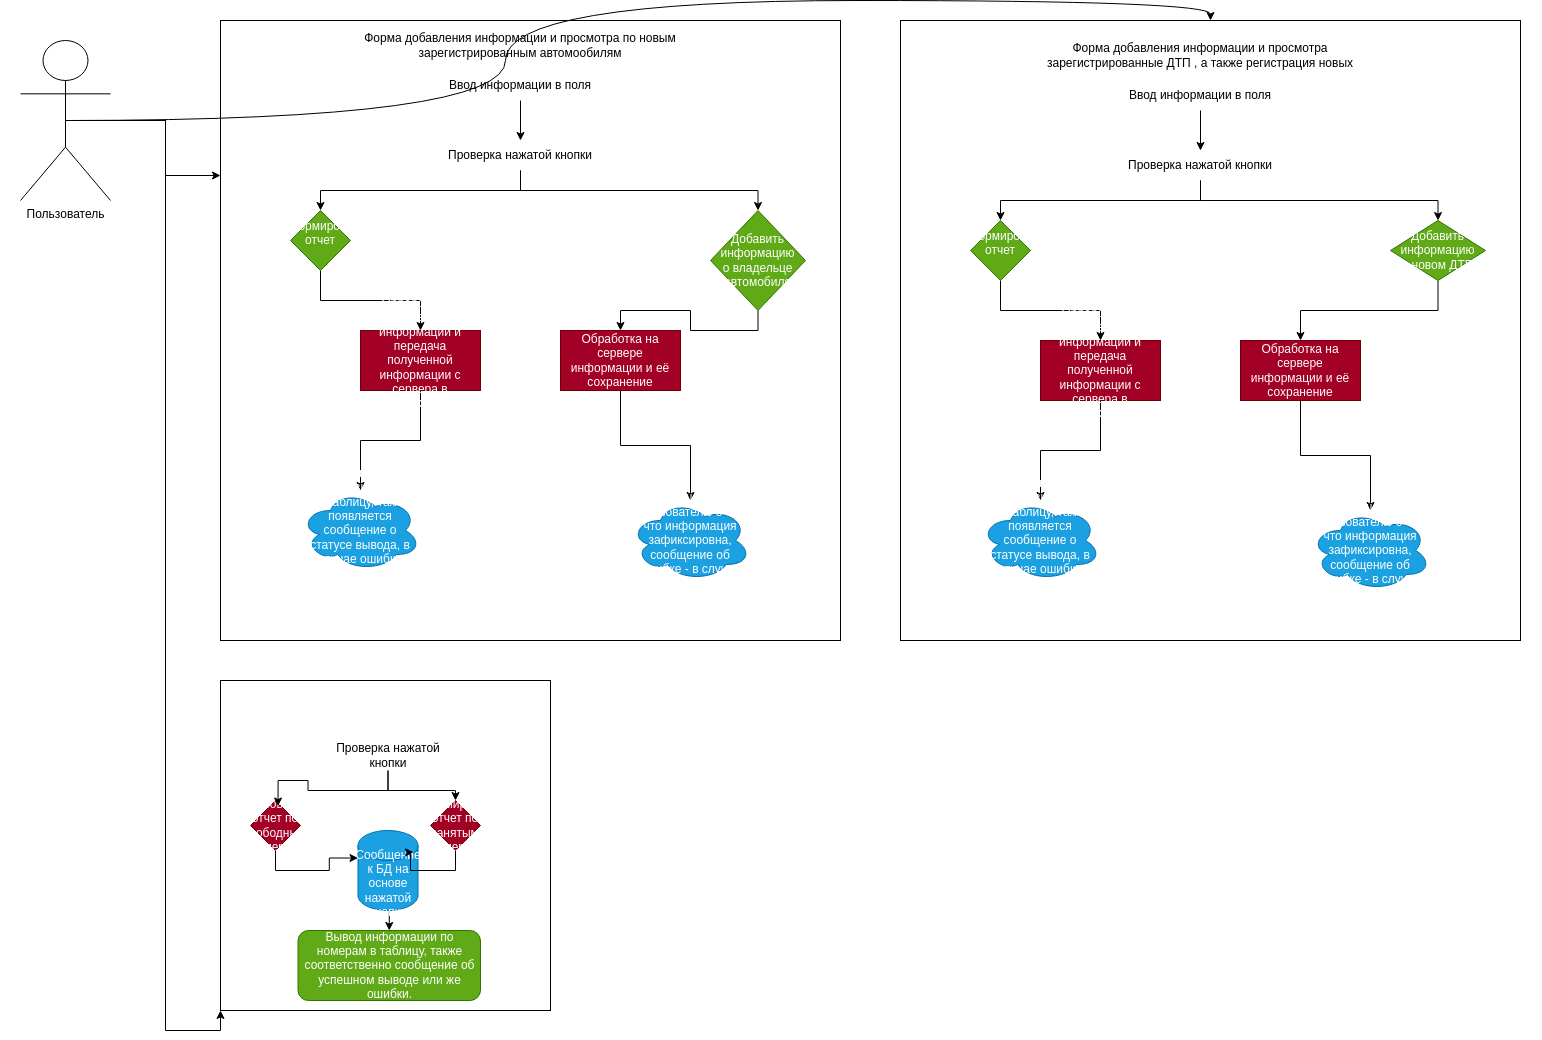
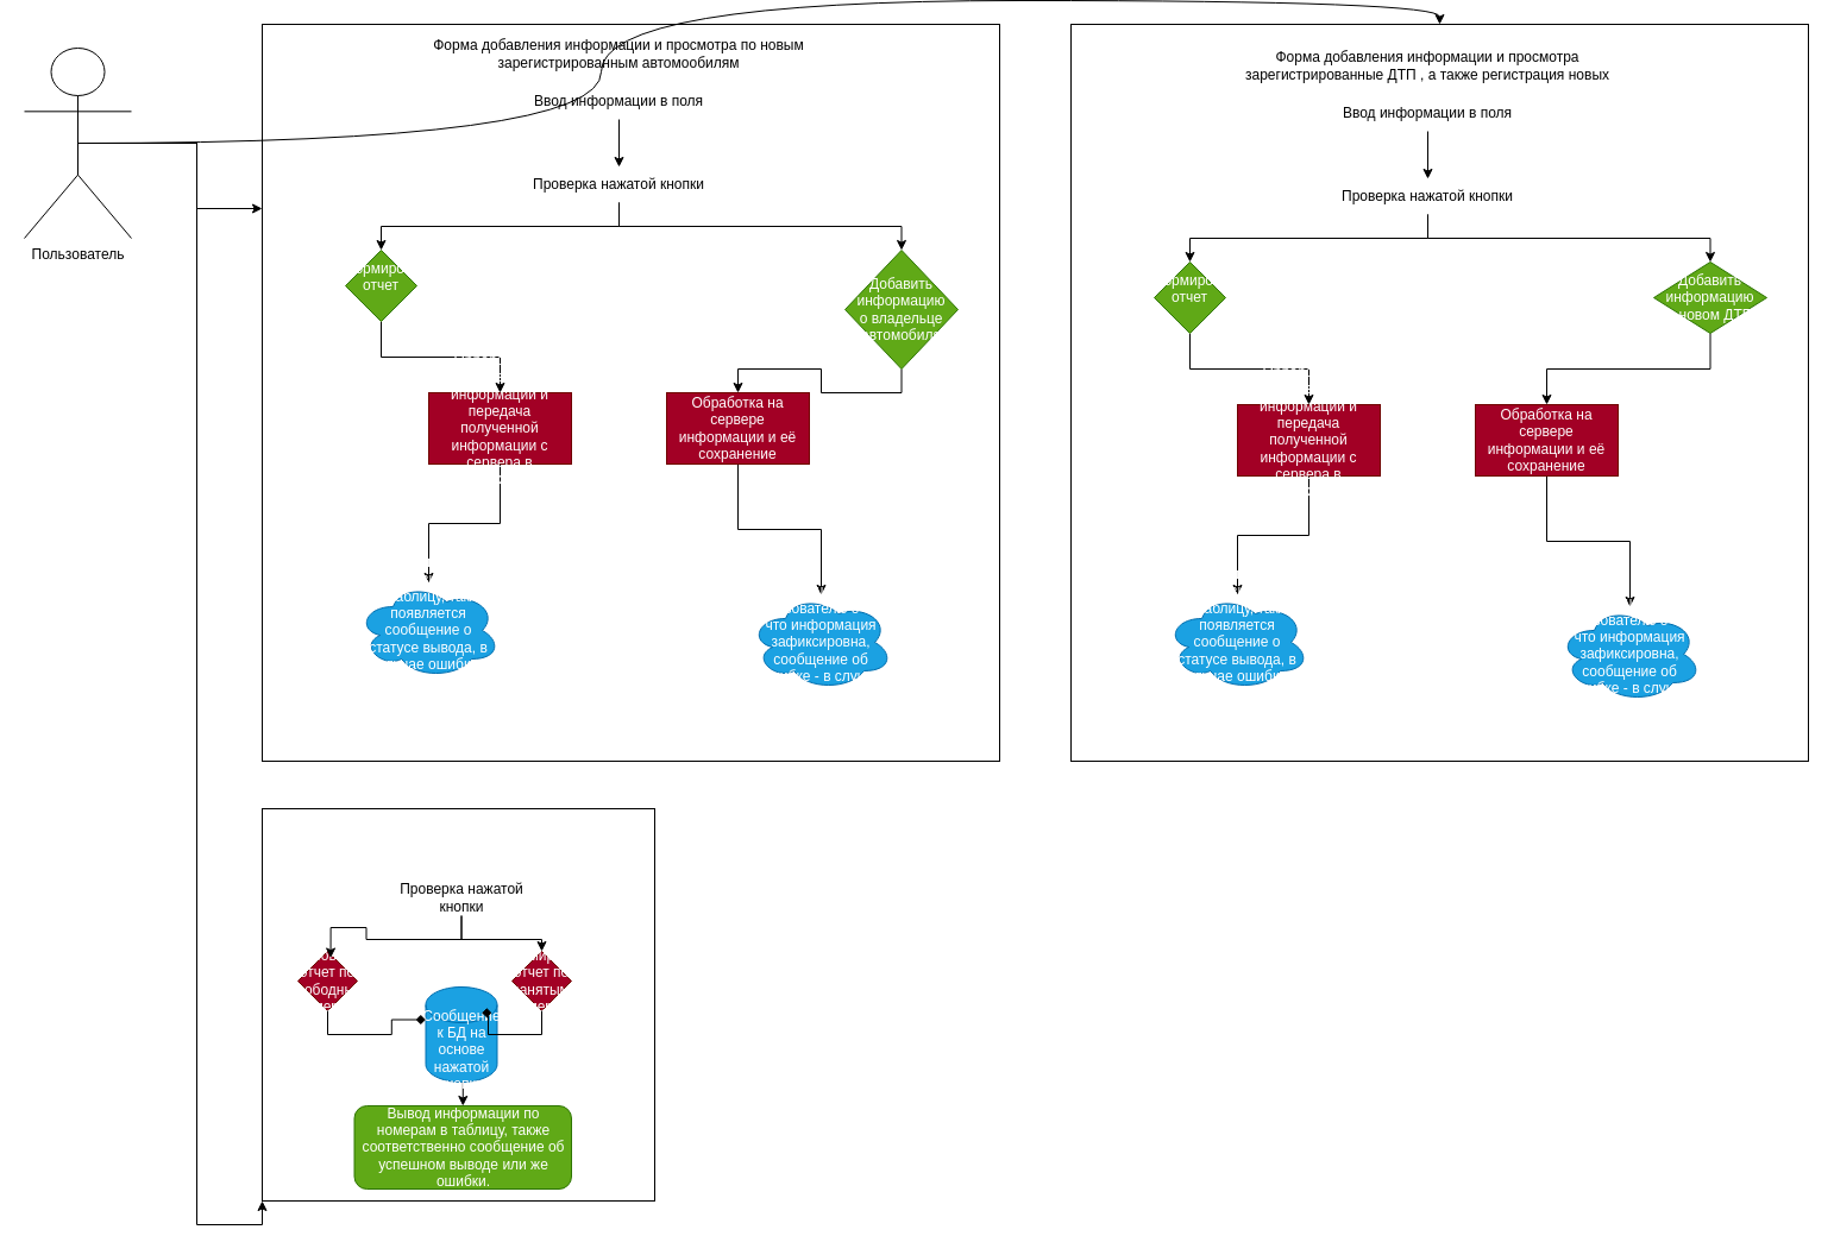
  <mxCell id="0" />
  <mxCell id="1" parent="0" />
  <mxCell id="2" style="edgeStyle=orthogonalEdgeStyle;rounded=0;orthogonalLoop=1;jettySize=auto;html=1;exitX=0.5;exitY=0.5;exitDx=0;exitDy=0;exitPerimeter=0;entryX=0;entryY=0.25;entryDx=0;entryDy=0;" edge="1" parent="1" source="4" target="5"><mxGeometry relative="1" as="geometry" /></mxCell>
  <mxCell id="3" style="edgeStyle=orthogonalEdgeStyle;rounded=0;orthogonalLoop=1;jettySize=auto;html=1;exitX=0.5;exitY=0.5;exitDx=0;exitDy=0;exitPerimeter=0;entryX=0;entryY=1;entryDx=0;entryDy=0;" edge="1" parent="1" source="4" target="40"><mxGeometry relative="1" as="geometry" /></mxCell>
  <mxCell id="4" value="Пользователь&lt;div&gt;&lt;br&gt;&lt;/div&gt;" style="shape=umlActor;verticalLabelPosition=bottom;verticalAlign=top;html=1;outlineConnect=0;" vertex="1" parent="1"><mxGeometry x="20" y="40" width="90" height="160" as="geometry" /></mxCell>
  <mxCell id="5" value="" style="whiteSpace=wrap;html=1;aspect=fixed;" vertex="1" parent="1"><mxGeometry x="220" y="20" width="620" height="620" as="geometry" /></mxCell>
  <mxCell id="6" value="Форма добавления информации и просмотра по новым зарегистрированным автомообилям" style="text;html=1;align=center;verticalAlign=middle;whiteSpace=wrap;rounded=0;" vertex="1" parent="1"><mxGeometry x="360" y="30" width="320" height="30" as="geometry" /></mxCell>
  <mxCell id="7" style="edgeStyle=orthogonalEdgeStyle;rounded=0;orthogonalLoop=1;jettySize=auto;html=1;exitX=0.5;exitY=1;exitDx=0;exitDy=0;entryX=0.5;entryY=0;entryDx=0;entryDy=0;" edge="1" parent="1" source="8" target="11"><mxGeometry relative="1" as="geometry" /></mxCell>
  <mxCell id="8" value="Ввод информации в поля" style="text;html=1;align=center;verticalAlign=middle;whiteSpace=wrap;rounded=0;" vertex="1" parent="1"><mxGeometry x="390" y="70" width="260" height="30" as="geometry" /></mxCell>
  <mxCell id="9" style="edgeStyle=orthogonalEdgeStyle;rounded=0;orthogonalLoop=1;jettySize=auto;html=1;exitX=0.5;exitY=1;exitDx=0;exitDy=0;entryX=0.5;entryY=0;entryDx=0;entryDy=0;" edge="1" parent="1" source="11" target="15"><mxGeometry relative="1" as="geometry" /></mxCell>
  <mxCell id="10" style="edgeStyle=orthogonalEdgeStyle;rounded=0;orthogonalLoop=1;jettySize=auto;html=1;exitX=0.5;exitY=1;exitDx=0;exitDy=0;entryX=0.5;entryY=0;entryDx=0;entryDy=0;" edge="1" parent="1" source="11" target="13"><mxGeometry relative="1" as="geometry" /></mxCell>
  <mxCell id="11" value="Проверка нажатой кнопки" style="text;html=1;align=center;verticalAlign=middle;whiteSpace=wrap;rounded=0;" vertex="1" parent="1"><mxGeometry x="390" y="140" width="260" height="30" as="geometry" /></mxCell>
  <mxCell id="12" style="edgeStyle=orthogonalEdgeStyle;rounded=0;orthogonalLoop=1;jettySize=auto;html=1;exitX=0.5;exitY=1;exitDx=0;exitDy=0;entryX=0.5;entryY=0;entryDx=0;entryDy=0;" edge="1" parent="1" source="13" target="20"><mxGeometry relative="1" as="geometry" /></mxCell>
  <mxCell id="13" value="&quot;Сформировать отчет&lt;div&gt;&lt;br&gt;&lt;/div&gt;" style="rhombus;whiteSpace=wrap;html=1;fillColor=#60a917;fontColor=#ffffff;strokeColor=#2D7600;" vertex="1" parent="1"><mxGeometry x="290" y="210" width="60" height="60" as="geometry" /></mxCell>
  <mxCell id="14" style="edgeStyle=orthogonalEdgeStyle;rounded=0;orthogonalLoop=1;jettySize=auto;html=1;exitX=0.5;exitY=1;exitDx=0;exitDy=0;entryX=0.5;entryY=0;entryDx=0;entryDy=0;" edge="1" parent="1" source="15" target="17"><mxGeometry relative="1" as="geometry" /></mxCell>
  <mxCell id="15" value="Добавить информацию&lt;div&gt;о владельце автомобиля&lt;/div&gt;" style="rhombus;whiteSpace=wrap;html=1;fillColor=#60a917;fontColor=#ffffff;strokeColor=#2D7600;" vertex="1" parent="1"><mxGeometry x="710" y="210" width="95" height="100" as="geometry" /></mxCell>
  <mxCell id="16" style="edgeStyle=orthogonalEdgeStyle;rounded=0;orthogonalLoop=1;jettySize=auto;html=1;exitX=0.5;exitY=1;exitDx=0;exitDy=0;" edge="1" parent="1" source="17" target="18"><mxGeometry relative="1" as="geometry" /></mxCell>
  <mxCell id="17" value="Обработка на сервере информации и её сохранение" style="rounded=0;whiteSpace=wrap;html=1;fillColor=#a20025;fontColor=#ffffff;strokeColor=#6F0000;" vertex="1" parent="1"><mxGeometry x="560" y="330" width="120" height="60" as="geometry" /></mxCell>
  <mxCell id="18" value="Сообщение пользователю о том что информация зафиксировна, сообщение об ошибке - в случае оишбки" style="ellipse;shape=cloud;whiteSpace=wrap;html=1;fillColor=#1ba1e2;fontColor=#ffffff;strokeColor=#006EAF;" vertex="1" parent="1"><mxGeometry x="630" y="500" width="120" height="80" as="geometry" /></mxCell>
  <mxCell id="19" style="edgeStyle=orthogonalEdgeStyle;rounded=0;orthogonalLoop=1;jettySize=auto;html=1;exitX=0.5;exitY=1;exitDx=0;exitDy=0;" edge="1" parent="1" source="20" target="21"><mxGeometry relative="1" as="geometry" /></mxCell>
  <mxCell id="20" value="Обработка на сервере информации и передача полученной информации с сервера в приложение&lt;div&gt;&lt;br&gt;&lt;/div&gt;" style="rounded=0;whiteSpace=wrap;html=1;fillColor=#a20025;fontColor=#ffffff;strokeColor=#6F0000;" vertex="1" parent="1"><mxGeometry x="360" y="330" width="120" height="60" as="geometry" /></mxCell>
  <mxCell id="21" value="Информация по запросу выводится на таблицу, также появляется сообщение о статусе вывода, в случае ошибки произойдет вывод ошибки" style="ellipse;shape=cloud;whiteSpace=wrap;html=1;fillColor=#1ba1e2;fontColor=#ffffff;strokeColor=#006EAF;" vertex="1" parent="1"><mxGeometry x="300" y="490" width="120" height="80" as="geometry" /></mxCell>
  <mxCell id="22" value="" style="whiteSpace=wrap;html=1;aspect=fixed;" vertex="1" parent="1"><mxGeometry x="900" y="20" width="620" height="620" as="geometry" /></mxCell>
  <mxCell id="23" value="Форма добавления информации и просмотра зарегистрированные ДТП , а также регистрация новых" style="text;html=1;align=center;verticalAlign=middle;whiteSpace=wrap;rounded=0;" vertex="1" parent="1"><mxGeometry x="1040" y="40" width="320" height="30" as="geometry" /></mxCell>
  <mxCell id="24" style="edgeStyle=orthogonalEdgeStyle;rounded=0;orthogonalLoop=1;jettySize=auto;html=1;exitX=0.5;exitY=1;exitDx=0;exitDy=0;entryX=0.5;entryY=0;entryDx=0;entryDy=0;" edge="1" parent="1" source="25" target="28"><mxGeometry relative="1" as="geometry" /></mxCell>
  <mxCell id="25" value="Ввод информации в поля" style="text;html=1;align=center;verticalAlign=middle;whiteSpace=wrap;rounded=0;" vertex="1" parent="1"><mxGeometry x="1070" y="80" width="260" height="30" as="geometry" /></mxCell>
  <mxCell id="26" style="edgeStyle=orthogonalEdgeStyle;rounded=0;orthogonalLoop=1;jettySize=auto;html=1;exitX=0.5;exitY=1;exitDx=0;exitDy=0;entryX=0.5;entryY=0;entryDx=0;entryDy=0;" edge="1" parent="1" source="28" target="32"><mxGeometry relative="1" as="geometry" /></mxCell>
  <mxCell id="27" style="edgeStyle=orthogonalEdgeStyle;rounded=0;orthogonalLoop=1;jettySize=auto;html=1;exitX=0.5;exitY=1;exitDx=0;exitDy=0;entryX=0.5;entryY=0;entryDx=0;entryDy=0;" edge="1" parent="1" source="28" target="30"><mxGeometry relative="1" as="geometry" /></mxCell>
  <mxCell id="28" value="Проверка нажатой кнопки" style="text;html=1;align=center;verticalAlign=middle;whiteSpace=wrap;rounded=0;" vertex="1" parent="1"><mxGeometry x="1070" y="150" width="260" height="30" as="geometry" /></mxCell>
  <mxCell id="29" style="edgeStyle=orthogonalEdgeStyle;rounded=0;orthogonalLoop=1;jettySize=auto;html=1;exitX=0.5;exitY=1;exitDx=0;exitDy=0;entryX=0.5;entryY=0;entryDx=0;entryDy=0;" edge="1" parent="1" source="30" target="37"><mxGeometry relative="1" as="geometry" /></mxCell>
  <mxCell id="30" value="&quot;Сформировать отчет&lt;div&gt;&lt;br&gt;&lt;/div&gt;" style="rhombus;whiteSpace=wrap;html=1;fillColor=#60a917;fontColor=#ffffff;strokeColor=#2D7600;" vertex="1" parent="1"><mxGeometry x="970" y="220" width="60" height="60" as="geometry" /></mxCell>
  <mxCell id="31" style="edgeStyle=orthogonalEdgeStyle;rounded=0;orthogonalLoop=1;jettySize=auto;html=1;exitX=0.5;exitY=1;exitDx=0;exitDy=0;entryX=0.5;entryY=0;entryDx=0;entryDy=0;" edge="1" parent="1" source="32" target="34"><mxGeometry relative="1" as="geometry" /></mxCell>
  <mxCell id="32" value="Добавить информацию&lt;div&gt;о новом ДТП&lt;/div&gt;" style="rhombus;whiteSpace=wrap;html=1;fillColor=#60a917;fontColor=#ffffff;strokeColor=#2D7600;" vertex="1" parent="1"><mxGeometry x="1390" y="220" width="95" height="60" as="geometry" /></mxCell>
  <mxCell id="33" style="edgeStyle=orthogonalEdgeStyle;rounded=0;orthogonalLoop=1;jettySize=auto;html=1;exitX=0.5;exitY=1;exitDx=0;exitDy=0;" edge="1" parent="1" source="34" target="35"><mxGeometry relative="1" as="geometry" /></mxCell>
  <mxCell id="34" value="Обработка на сервере информации и её сохранение" style="rounded=0;whiteSpace=wrap;html=1;fillColor=#a20025;fontColor=#ffffff;strokeColor=#6F0000;" vertex="1" parent="1"><mxGeometry x="1240" y="340" width="120" height="60" as="geometry" /></mxCell>
  <mxCell id="35" value="Сообщение пользователю о том что информация зафиксировна, сообщение об ошибке - в случае оишбки" style="ellipse;shape=cloud;whiteSpace=wrap;html=1;fillColor=#1ba1e2;fontColor=#ffffff;strokeColor=#006EAF;" vertex="1" parent="1"><mxGeometry x="1310" y="510" width="120" height="80" as="geometry" /></mxCell>
  <mxCell id="36" style="edgeStyle=orthogonalEdgeStyle;rounded=0;orthogonalLoop=1;jettySize=auto;html=1;exitX=0.5;exitY=1;exitDx=0;exitDy=0;" edge="1" parent="1" source="37" target="38"><mxGeometry relative="1" as="geometry" /></mxCell>
  <mxCell id="37" value="Обработка на сервере информации и передача полученной информации с сервера в приложение&lt;div&gt;&lt;br&gt;&lt;/div&gt;" style="rounded=0;whiteSpace=wrap;html=1;fillColor=#a20025;fontColor=#ffffff;strokeColor=#6F0000;" vertex="1" parent="1"><mxGeometry x="1040" y="340" width="120" height="60" as="geometry" /></mxCell>
  <mxCell id="38" value="Информация по запросу выводится на таблицу, также появляется сообщение о статусе вывода, в случае ошибки произойдет вывод ошибки" style="ellipse;shape=cloud;whiteSpace=wrap;html=1;fillColor=#1ba1e2;fontColor=#ffffff;strokeColor=#006EAF;" vertex="1" parent="1"><mxGeometry x="980" y="500" width="120" height="80" as="geometry" /></mxCell>
  <mxCell id="39" style="edgeStyle=orthogonalEdgeStyle;rounded=0;orthogonalLoop=1;jettySize=auto;html=1;exitX=0.5;exitY=0.5;exitDx=0;exitDy=0;exitPerimeter=0;entryX=0.5;entryY=0;entryDx=0;entryDy=0;curved=1;" edge="1" parent="1" source="4" target="22"><mxGeometry relative="1" as="geometry" /></mxCell>
  <mxCell id="40" value="" style="whiteSpace=wrap;html=1;aspect=fixed;" vertex="1" parent="1"><mxGeometry x="220" y="680" width="330" height="330" as="geometry" /></mxCell>
  <mxCell id="41" style="edgeStyle=orthogonalEdgeStyle;rounded=0;orthogonalLoop=1;jettySize=auto;html=1;exitX=0.5;exitY=1;exitDx=0;exitDy=0;" edge="1" parent="1" source="42" target="44"><mxGeometry relative="1" as="geometry" /></mxCell>
  <mxCell id="42" value="Проверка нажатой кнопки" style="text;html=1;align=center;verticalAlign=middle;whiteSpace=wrap;rounded=0;" vertex="1" parent="1"><mxGeometry x="327.5" y="740" width="120" height="30" as="geometry" /></mxCell>
  <mxCell id="43" value="Пользователь отчет по свободным номерам" style="rhombus;whiteSpace=wrap;html=1;fillColor=#a20025;fontColor=#ffffff;strokeColor=#6F0000;" vertex="1" parent="1"><mxGeometry x="250" y="800" width="50" height="50" as="geometry" /></mxCell>
  <mxCell id="44" value="Сформировать отчет по занятым номерам" style="rhombus;whiteSpace=wrap;html=1;fillColor=#a20025;fontColor=#ffffff;strokeColor=#6F0000;" vertex="1" parent="1"><mxGeometry x="430" y="800" width="50" height="50" as="geometry" /></mxCell>
  <mxCell id="45" style="edgeStyle=orthogonalEdgeStyle;rounded=0;orthogonalLoop=1;jettySize=auto;html=1;exitX=0.5;exitY=1;exitDx=0;exitDy=0;entryX=0.551;entryY=0.11;entryDx=0;entryDy=0;entryPerimeter=0;" edge="1" parent="1" source="42" target="43"><mxGeometry relative="1" as="geometry" /></mxCell>
  <mxCell id="46" style="edgeStyle=orthogonalEdgeStyle;rounded=0;orthogonalLoop=1;jettySize=auto;html=1;exitX=0.5;exitY=1;exitDx=0;exitDy=0;exitPerimeter=0;entryX=0.5;entryY=0;entryDx=0;entryDy=0;" edge="1" parent="1" source="47" target="50"><mxGeometry relative="1" as="geometry" /></mxCell>
  <mxCell id="47" value="Сообщение к БД на основе нажатой кнопки" style="shape=cylinder3;whiteSpace=wrap;html=1;boundedLbl=1;backgroundOutline=1;size=15;fillColor=#1ba1e2;fontColor=#ffffff;strokeColor=#006EAF;" vertex="1" parent="1"><mxGeometry x="357.5" y="830" width="60" height="80" as="geometry" /></mxCell>
- <mxCell id="48" style="edgeStyle=orthogonalEdgeStyle;rounded=0;orthogonalLoop=1;jettySize=auto;html=1;exitX=0.5;exitY=1;exitDx=0;exitDy=0;entryX=0;entryY=0;entryDx=0;entryDy=27.5;entryPerimeter=0;" edge="1" parent="1" source="43" target="47"><mxGeometry relative="1" as="geometry" /></mxCell>
- <mxCell id="49" style="edgeStyle=orthogonalEdgeStyle;rounded=0;orthogonalLoop=1;jettySize=auto;html=1;exitX=0.5;exitY=1;exitDx=0;exitDy=0;entryX=0.926;entryY=0.272;entryDx=0;entryDy=0;entryPerimeter=0;" edge="1" parent="1" source="44" target="47"><mxGeometry relative="1" as="geometry" /></mxCell>
+ <mxCell id="48" style="edgeStyle=orthogonalEdgeStyle;rounded=0;orthogonalLoop=1;jettySize=auto;html=1;exitX=0.5;exitY=1;exitDx=0;exitDy=0;entryX=0;entryY=0;entryDx=0;entryDy=27.5;entryPerimeter=0;endArrow=diamond;" edge="1" parent="1" source="43" target="47"><mxGeometry relative="1" as="geometry" /></mxCell>
+ <mxCell id="49" style="edgeStyle=orthogonalEdgeStyle;rounded=0;orthogonalLoop=1;jettySize=auto;html=1;exitX=0.5;exitY=1;exitDx=0;exitDy=0;entryX=0.926;entryY=0.272;entryDx=0;entryDy=0;entryPerimeter=0;endArrow=diamond;" edge="1" parent="1" source="44" target="47"><mxGeometry relative="1" as="geometry" /></mxCell>
  <mxCell id="50" value="Вывод информации по номерам в таблицу, также соответственно сообщение об успешном выводе или же ошибки." style="rounded=1;whiteSpace=wrap;html=1;fillColor=#60a917;fontColor=#ffffff;strokeColor=#2D7600;" vertex="1" parent="1"><mxGeometry x="297.5" y="930" width="182.5" height="70" as="geometry" /></mxCell>
